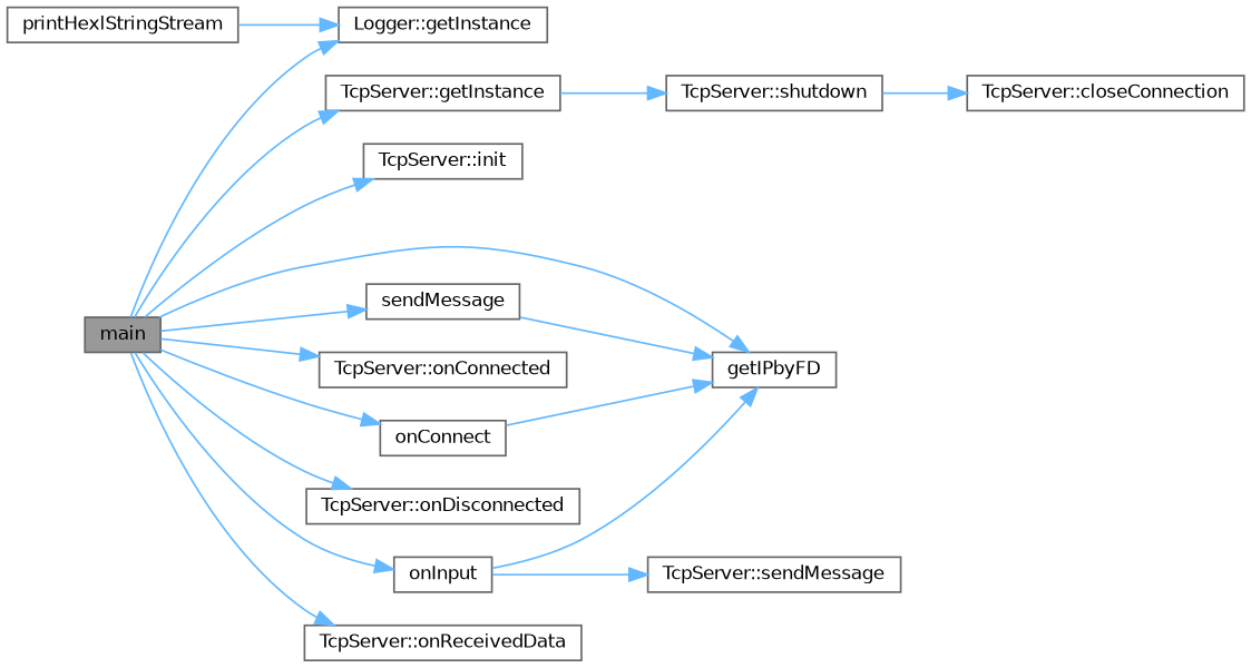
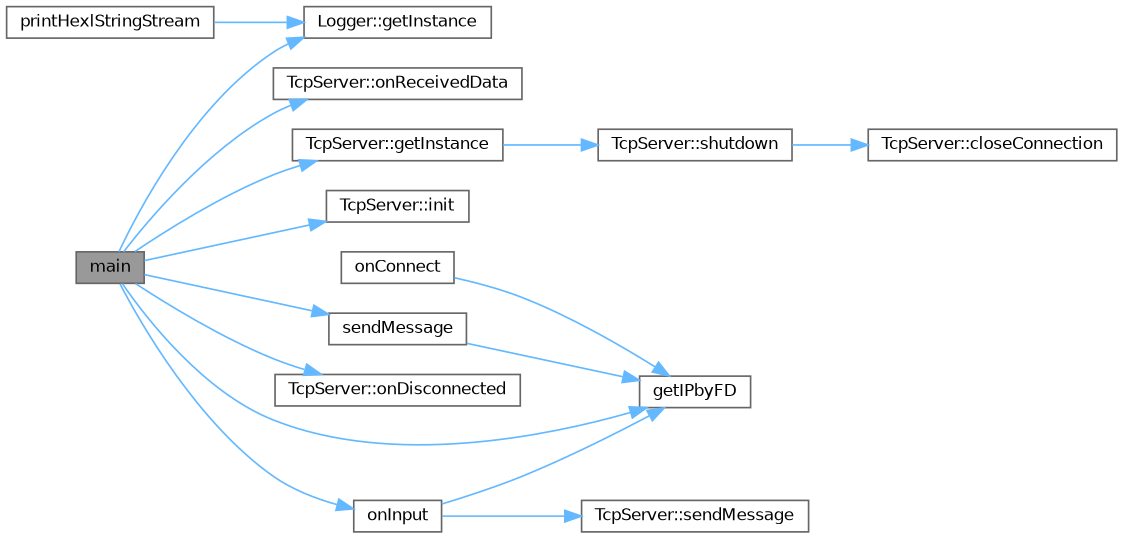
  digraph {
    rankdir=LR
    node [color=grey40 fillcolor=white fontname=Helvetica fontsize=10 shape=box style=filled]
    edge [color=steelblue1 fontname=Helvetica fontsize=10 labelfontname=Helvetica labelfontsize=10 style=solid]
    n1 [color=gray40 fillcolor=grey60 fontcolor=black height=0.2 label=main width=0.4]
    n2 [height=0.2 label="Logger::getInstance" width=0.4]
    n3 [height=0.2 label="TcpServer::init" width=0.4]
    n4 [height=0.2 label="TcpServer::getInstance" width=0.4]
    n5 [height=0.2 label=onConnect width=0.4]
-   n6 [height=0.2 label="TcpServer::onConnected" width=0.4]
    n7 [height=0.2 label=sendMessage width=0.4]
    n8 [height=0.2 label="TcpServer::onDisconnected" width=0.4]
    n9 [height=0.2 label=onInput width=0.4]
    n10 [height=0.2 label="TcpServer::onReceivedData" width=0.4]
    n11 [height=0.2 label=getIPbyFD width=0.4]
    n12 [height=0.2 label="TcpServer::shutdown" width=0.4]
    n13 [height=0.2 label="TcpServer::closeConnection" width=0.4]
    n14 [height=0.2 label="TcpServer::sendMessage" width=0.4]
    n15 [height=0.2 label=printHexlStringStream width=0.4]
    n1 -> n2
    n1 -> n3
    n1 -> n4
-   n1 -> n5
-   n1 -> n6
    n1 -> n7
    n1 -> n8
    n1 -> n9
    n1 -> n10
    n1 -> n11
    n4 -> n12
    n5 -> n11
    n7 -> n11
    n9 -> n11
    n9 -> n14
    n12 -> n13
    n15 -> n2
  }
